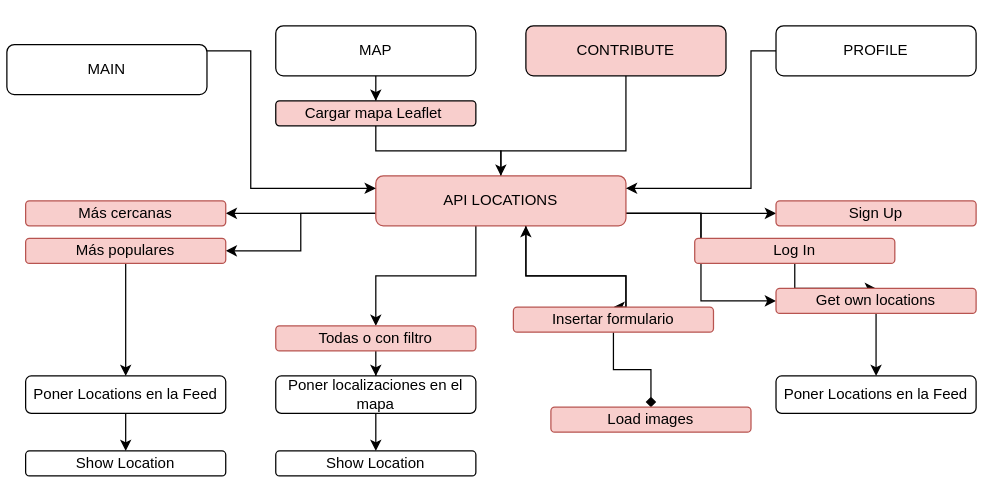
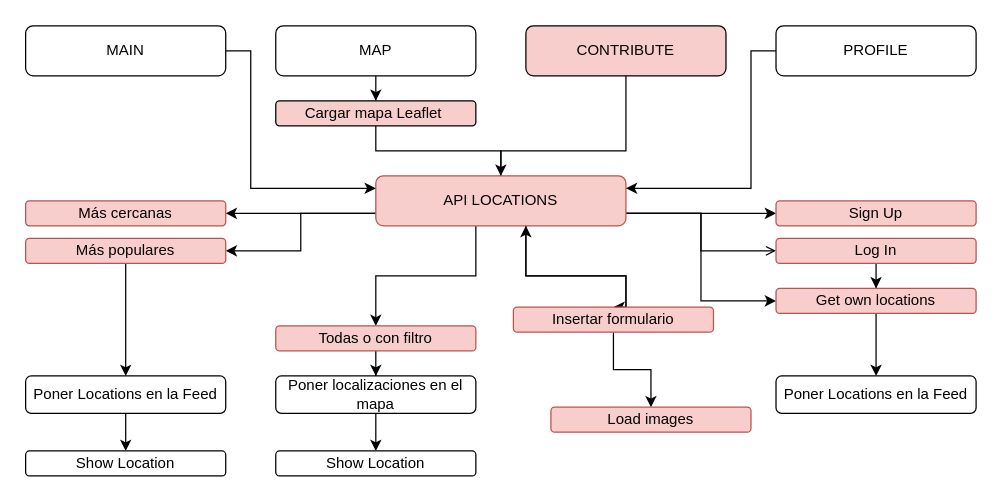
  <mxCell id="0" />
  <mxCell id="1" parent="0" />
  <mxCell id="2" style="edgeStyle=orthogonalEdgeStyle;rounded=0;orthogonalLoop=1;jettySize=auto;html=1;entryX=0.5;entryY=0;entryDx=0;entryDy=0;" parent="1" source="3" target="5" edge="1"><mxGeometry relative="1" as="geometry" /></mxCell>
  <mxCell id="3" value="MAP" style="rounded=1;whiteSpace=wrap;html=1;" parent="1" vertex="1"><mxGeometry x="220" y="20" width="160" height="40" as="geometry" /></mxCell>
  <mxCell id="4" style="edgeStyle=orthogonalEdgeStyle;rounded=0;orthogonalLoop=1;jettySize=auto;html=1;entryX=0.5;entryY=0;entryDx=0;entryDy=0;endArrow=none;" parent="1" source="5" target="13" edge="1"><mxGeometry relative="1" as="geometry" /></mxCell>
  <mxCell id="5" value="Cargar mapa Leaflet&amp;nbsp;" style="rounded=1;whiteSpace=wrap;html=1;fillColor=#f8cecc;" parent="1" vertex="1"><mxGeometry x="220" y="80" width="160" height="20" as="geometry" /></mxCell>
  <mxCell id="6" style="edgeStyle=orthogonalEdgeStyle;rounded=0;orthogonalLoop=1;jettySize=auto;html=1;entryX=0.5;entryY=0;entryDx=0;entryDy=0;" parent="1" source="13" target="20" edge="1"><mxGeometry relative="1" as="geometry"><Array as="points"><mxPoint x="380" y="220" /><mxPoint x="300" y="220" /></Array></mxGeometry></mxCell>
  <mxCell id="7" style="edgeStyle=orthogonalEdgeStyle;rounded=0;orthogonalLoop=1;jettySize=auto;html=1;exitX=0;exitY=0.75;exitDx=0;exitDy=0;entryX=1;entryY=0.5;entryDx=0;entryDy=0;" parent="1" source="13" target="21" edge="1"><mxGeometry relative="1" as="geometry" /></mxCell>
  <mxCell id="8" style="edgeStyle=orthogonalEdgeStyle;rounded=0;orthogonalLoop=1;jettySize=auto;html=1;exitX=0;exitY=0.75;exitDx=0;exitDy=0;entryX=1;entryY=0.5;entryDx=0;entryDy=0;" parent="1" source="13" target="23" edge="1"><mxGeometry relative="1" as="geometry" /></mxCell>
  <mxCell id="9" style="edgeStyle=orthogonalEdgeStyle;rounded=0;orthogonalLoop=1;jettySize=auto;html=1;entryX=0.5;entryY=0;entryDx=0;entryDy=0;" parent="1" source="13" target="33" edge="1"><mxGeometry relative="1" as="geometry"><Array as="points"><mxPoint x="420" y="220" /><mxPoint x="500" y="220" /></Array></mxGeometry></mxCell>
  <mxCell id="10" style="edgeStyle=orthogonalEdgeStyle;rounded=0;orthogonalLoop=1;jettySize=auto;html=1;entryX=0;entryY=0.5;entryDx=0;entryDy=0;endArrow=open;" parent="1" source="13" target="36" edge="1"><mxGeometry relative="1" as="geometry"><Array as="points"><mxPoint x="560" y="170" /><mxPoint x="560" y="200" /></Array></mxGeometry></mxCell>
  <mxCell id="11" style="edgeStyle=orthogonalEdgeStyle;rounded=0;orthogonalLoop=1;jettySize=auto;html=1;entryX=0;entryY=0.5;entryDx=0;entryDy=0;" parent="1" source="13" target="37" edge="1"><mxGeometry relative="1" as="geometry"><Array as="points"><mxPoint x="620" y="170" /></Array></mxGeometry></mxCell>
  <mxCell id="12" style="edgeStyle=orthogonalEdgeStyle;rounded=0;orthogonalLoop=1;jettySize=auto;html=1;entryX=0;entryY=0.5;entryDx=0;entryDy=0;" parent="1" source="13" target="39" edge="1"><mxGeometry relative="1" as="geometry"><Array as="points"><mxPoint x="560" y="170" /><mxPoint x="560" y="240" /></Array></mxGeometry></mxCell>
  <mxCell id="13" value="API LOCATIONS" style="rounded=1;whiteSpace=wrap;html=1;fillColor=#f8cecc;strokeColor=#b85450;" parent="1" vertex="1"><mxGeometry x="300" y="140" width="200" height="40" as="geometry" /></mxCell>
  <mxCell id="14" style="edgeStyle=orthogonalEdgeStyle;rounded=0;orthogonalLoop=1;jettySize=auto;html=1;" parent="1" source="15" target="16" edge="1"><mxGeometry relative="1" as="geometry" /></mxCell>
  <mxCell id="15" value="Poner localizaciones en el mapa" style="rounded=1;whiteSpace=wrap;html=1;" parent="1" vertex="1"><mxGeometry x="220" y="300" width="160" height="30" as="geometry" /></mxCell>
  <mxCell id="16" value="Show Location" style="rounded=1;whiteSpace=wrap;html=1;" parent="1" vertex="1"><mxGeometry x="220" y="360" width="160" height="20" as="geometry" /></mxCell>
  <mxCell id="17" style="edgeStyle=orthogonalEdgeStyle;rounded=0;orthogonalLoop=1;jettySize=auto;html=1;entryX=0;entryY=0.25;entryDx=0;entryDy=0;" parent="1" source="18" target="13" edge="1"><mxGeometry relative="1" as="geometry"><Array as="points"><mxPoint x="200" y="40" /><mxPoint x="200" y="150" /></Array></mxGeometry></mxCell>
- <mxCell id="18" value="MAIN" style="rounded=1;whiteSpace=wrap;html=1;" parent="1" vertex="1"><mxGeometry x="5" y="35" width="160" height="40" as="geometry" /></mxCell>
+ <mxCell id="18" value="MAIN" style="rounded=1;whiteSpace=wrap;html=1;" parent="1" vertex="1"><mxGeometry x="20" y="20" width="160" height="40" as="geometry" /></mxCell>
  <mxCell id="19" style="edgeStyle=orthogonalEdgeStyle;rounded=0;orthogonalLoop=1;jettySize=auto;html=1;entryX=0.5;entryY=0;entryDx=0;entryDy=0;" parent="1" source="20" target="15" edge="1"><mxGeometry relative="1" as="geometry" /></mxCell>
  <mxCell id="20" value="Todas o con filtro" style="rounded=1;whiteSpace=wrap;html=1;fillColor=#f8cecc;strokeColor=#b85450;" parent="1" vertex="1"><mxGeometry x="220" y="260" width="160" height="20" as="geometry" /></mxCell>
  <mxCell id="21" value="Más cercanas" style="rounded=1;whiteSpace=wrap;html=1;fillColor=#f8cecc;strokeColor=#b85450;" parent="1" vertex="1"><mxGeometry x="20" y="160" width="160" height="20" as="geometry" /></mxCell>
  <mxCell id="22" style="edgeStyle=orthogonalEdgeStyle;rounded=0;orthogonalLoop=1;jettySize=auto;html=1;entryX=0.5;entryY=0;entryDx=0;entryDy=0;" parent="1" source="23" target="25" edge="1"><mxGeometry relative="1" as="geometry" /></mxCell>
  <mxCell id="23" value="Más populares" style="rounded=1;whiteSpace=wrap;html=1;fillColor=#f8cecc;strokeColor=#b85450;" parent="1" vertex="1"><mxGeometry x="20" y="190" width="160" height="20" as="geometry" /></mxCell>
  <mxCell id="24" style="edgeStyle=orthogonalEdgeStyle;rounded=0;orthogonalLoop=1;jettySize=auto;html=1;" parent="1" source="25" target="26" edge="1"><mxGeometry relative="1" as="geometry" /></mxCell>
  <mxCell id="25" value="Poner Locations en la Feed" style="rounded=1;whiteSpace=wrap;html=1;" parent="1" vertex="1"><mxGeometry x="20" y="300" width="160" height="30" as="geometry" /></mxCell>
  <mxCell id="26" value="Show Location" style="rounded=1;whiteSpace=wrap;html=1;" parent="1" vertex="1"><mxGeometry x="20" y="360" width="160" height="20" as="geometry" /></mxCell>
  <mxCell id="27" style="edgeStyle=orthogonalEdgeStyle;rounded=0;orthogonalLoop=1;jettySize=auto;html=1;entryX=0.5;entryY=0;entryDx=0;entryDy=0;" parent="1" source="28" target="13" edge="1"><mxGeometry relative="1" as="geometry"><Array as="points"><mxPoint x="500" y="120" /><mxPoint x="400" y="120" /></Array></mxGeometry></mxCell>
  <mxCell id="28" value="CONTRIBUTE" style="rounded=1;whiteSpace=wrap;html=1;fillColor=#f8cecc;" parent="1" vertex="1"><mxGeometry x="420" y="20" width="160" height="40" as="geometry" /></mxCell>
  <mxCell id="29" style="edgeStyle=orthogonalEdgeStyle;rounded=0;orthogonalLoop=1;jettySize=auto;html=1;entryX=1;entryY=0.25;entryDx=0;entryDy=0;" parent="1" source="30" target="13" edge="1"><mxGeometry relative="1" as="geometry"><Array as="points"><mxPoint x="600" y="40" /><mxPoint x="600" y="150" /></Array></mxGeometry></mxCell>
  <mxCell id="30" value="PROFILE" style="rounded=1;whiteSpace=wrap;html=1;" parent="1" vertex="1"><mxGeometry x="620" y="20" width="160" height="40" as="geometry" /></mxCell>
- <mxCell id="31" style="edgeStyle=orthogonalEdgeStyle;rounded=0;orthogonalLoop=1;jettySize=auto;html=1;entryX=0.5;entryY=0;entryDx=0;entryDy=0;endArrow=diamond;" parent="1" source="33" target="34" edge="1"><mxGeometry relative="1" as="geometry" /></mxCell>
+ <mxCell id="31" style="edgeStyle=orthogonalEdgeStyle;rounded=0;orthogonalLoop=1;jettySize=auto;html=1;entryX=0.5;entryY=0;entryDx=0;entryDy=0;" parent="1" source="33" target="34" edge="1"><mxGeometry relative="1" as="geometry" /></mxCell>
  <mxCell id="32" style="edgeStyle=orthogonalEdgeStyle;rounded=0;orthogonalLoop=1;jettySize=auto;html=1;" parent="1" source="33" edge="1"><mxGeometry relative="1" as="geometry"><mxPoint x="420" y="180" as="targetPoint" /><Array as="points"><mxPoint x="500" y="220" /><mxPoint x="420" y="220" /></Array></mxGeometry></mxCell>
  <mxCell id="33" value="Insertar formulario" style="rounded=1;whiteSpace=wrap;html=1;fillColor=#f8cecc;strokeColor=#b85450;" parent="1" vertex="1"><mxGeometry x="410" y="245" width="160" height="20" as="geometry" /></mxCell>
  <mxCell id="34" value="Load images" style="rounded=1;whiteSpace=wrap;html=1;fillColor=#f8cecc;strokeColor=#b85450;" parent="1" vertex="1"><mxGeometry x="440" y="325" width="160" height="20" as="geometry" /></mxCell>
  <mxCell id="35" style="edgeStyle=orthogonalEdgeStyle;rounded=0;orthogonalLoop=1;jettySize=auto;html=1;" parent="1" source="36" target="39" edge="1"><mxGeometry relative="1" as="geometry" /></mxCell>
- <mxCell id="36" value="Log In" style="rounded=1;whiteSpace=wrap;html=1;fillColor=#f8cecc;strokeColor=#b85450;" parent="1" vertex="1"><mxGeometry x="555" y="190" width="160" height="20" as="geometry" /></mxCell>
+ <mxCell id="36" value="Log In" style="rounded=1;whiteSpace=wrap;html=1;fillColor=#f8cecc;strokeColor=#b85450;" parent="1" vertex="1"><mxGeometry x="620" y="190" width="160" height="20" as="geometry" /></mxCell>
  <mxCell id="37" value="Sign Up" style="rounded=1;whiteSpace=wrap;html=1;fillColor=#f8cecc;strokeColor=#b85450;" parent="1" vertex="1"><mxGeometry x="620" y="160" width="160" height="20" as="geometry" /></mxCell>
  <mxCell id="38" style="edgeStyle=orthogonalEdgeStyle;rounded=0;orthogonalLoop=1;jettySize=auto;html=1;entryX=0.5;entryY=0;entryDx=0;entryDy=0;" parent="1" source="39" target="40" edge="1"><mxGeometry relative="1" as="geometry" /></mxCell>
  <mxCell id="39" value="Get own locations" style="rounded=1;whiteSpace=wrap;html=1;fillColor=#f8cecc;strokeColor=#b85450;" parent="1" vertex="1"><mxGeometry x="620" y="230" width="160" height="20" as="geometry" /></mxCell>
  <mxCell id="40" value="Poner Locations en la Feed" style="rounded=1;whiteSpace=wrap;html=1;" parent="1" vertex="1"><mxGeometry x="620" y="300" width="160" height="30" as="geometry" /></mxCell>
